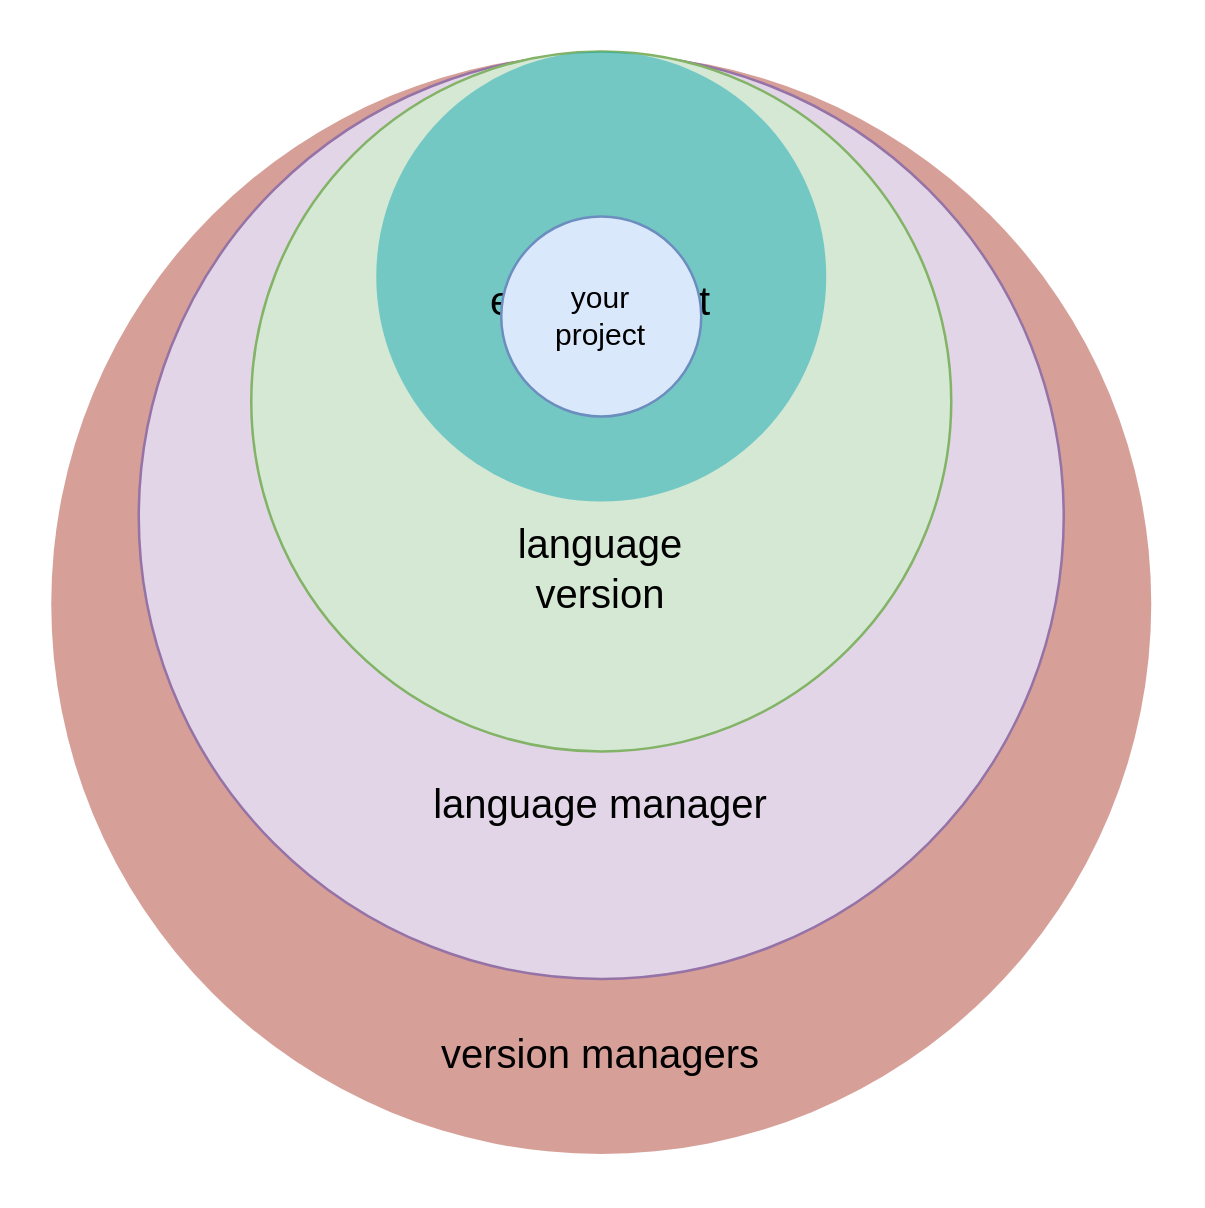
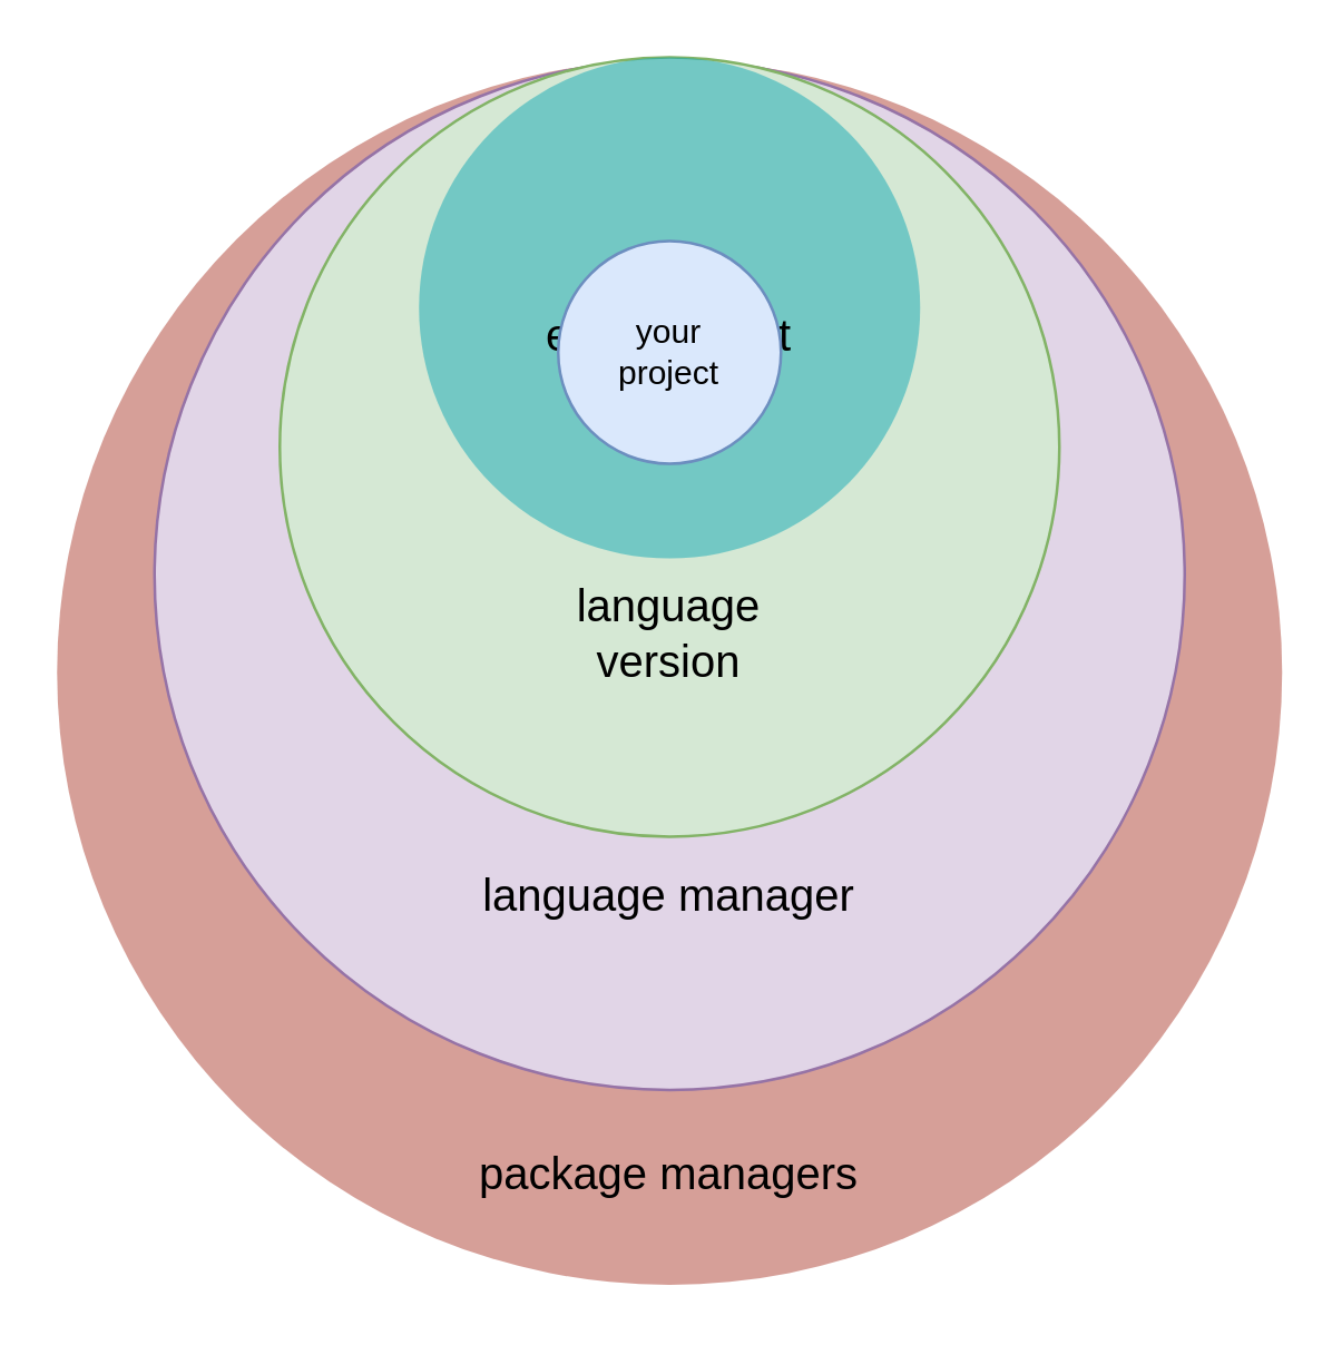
  <mxCell id="0" />
  <mxCell id="1" parent="0" />
- <mxCell id="2" value="&lt;div style=&quot;text-align: center; font-size: 16px;&quot;&gt;&lt;span style=&quot;font-size: 16px;&quot;&gt;&lt;font color=&quot;#000000&quot;&gt;version managers&lt;/font&gt;&lt;/span&gt;&lt;/div&gt;" style="ellipse;whiteSpace=wrap;html=1;aspect=fixed;rounded=1;shadow=0;glass=0;labelBackgroundColor=none;strokeColor=none;strokeWidth=1;fillColor=#AE4132;gradientColor=none;fontFamily=Helvetica;fontSize=16;fontColor=#2F5B7C;align=center;opacity=50;verticalAlign=bottom;spacingBottom=15;spacing=15;" parent="1" vertex="1"><mxGeometry x="20" y="21" width="440" height="440" as="geometry" /></mxCell>
+ <mxCell id="2" value="&lt;div style=&quot;text-align: center; font-size: 16px;&quot;&gt;&lt;span style=&quot;font-size: 16px;&quot;&gt;&lt;font color=&quot;#000000&quot;&gt;package managers&lt;/font&gt;&lt;/span&gt;&lt;/div&gt;" style="ellipse;whiteSpace=wrap;html=1;aspect=fixed;rounded=1;shadow=0;glass=0;labelBackgroundColor=none;strokeColor=none;strokeWidth=1;fillColor=#AE4132;gradientColor=none;fontFamily=Helvetica;fontSize=16;fontColor=#2F5B7C;align=center;opacity=50;verticalAlign=bottom;spacingBottom=15;spacing=15;" parent="1" vertex="1"><mxGeometry x="20" y="21" width="440" height="440" as="geometry" /></mxCell>
  <mxCell id="3" value="&lt;br&gt;&lt;br&gt;&lt;br&gt;&lt;br&gt;&lt;br&gt;&lt;br&gt;&lt;br&gt;&lt;br&gt;&lt;br&gt;&lt;br&gt;&lt;br&gt;&lt;br&gt;language manager" style="ellipse;whiteSpace=wrap;html=1;aspect=fixed;fontSize=16;fillColor=#e1d5e7;strokeColor=#9673a6;" parent="1" vertex="1"><mxGeometry x="55" y="21" width="370" height="370" as="geometry" /></mxCell>
  <mxCell id="4" value="&lt;font style=&quot;font-size: 16px;&quot;&gt;&lt;br&gt;&lt;br&gt;&lt;br&gt;&lt;br&gt;&lt;br&gt;&lt;br&gt;&lt;br&gt;language&lt;br&gt;version&lt;/font&gt;" style="ellipse;whiteSpace=wrap;html=1;aspect=fixed;fillColor=#d5e8d4;strokeColor=#82b366;" parent="1" vertex="1"><mxGeometry x="100" y="20" width="280" height="280" as="geometry" /></mxCell>
  <mxCell id="5" value="&lt;font color=&quot;#000000&quot;&gt;&lt;br&gt;&lt;br&gt;environment&lt;br&gt;&lt;/font&gt;&lt;div style=&quot;&quot;&gt;&lt;span style=&quot;background-color: initial;&quot;&gt;&lt;font color=&quot;#000000&quot;&gt;manager&lt;/font&gt;&lt;/span&gt;&lt;/div&gt;" style="ellipse;whiteSpace=wrap;html=1;aspect=fixed;rounded=1;shadow=0;glass=0;labelBackgroundColor=none;strokeColor=none;strokeWidth=1;fillColor=#12AAB5;gradientColor=none;fontFamily=Helvetica;fontSize=16;fontColor=#2F5B7C;align=center;opacity=50;spacing=15;" parent="1" vertex="1"><mxGeometry x="150" y="20" width="180" height="180" as="geometry" /></mxCell>
  <mxCell id="6" value="your&lt;br&gt;project" style="ellipse;whiteSpace=wrap;html=1;aspect=fixed;fillColor=#dae8fc;strokeColor=#6c8ebf;" parent="1" vertex="1"><mxGeometry x="200" y="86" width="80" height="80" as="geometry" /></mxCell>
